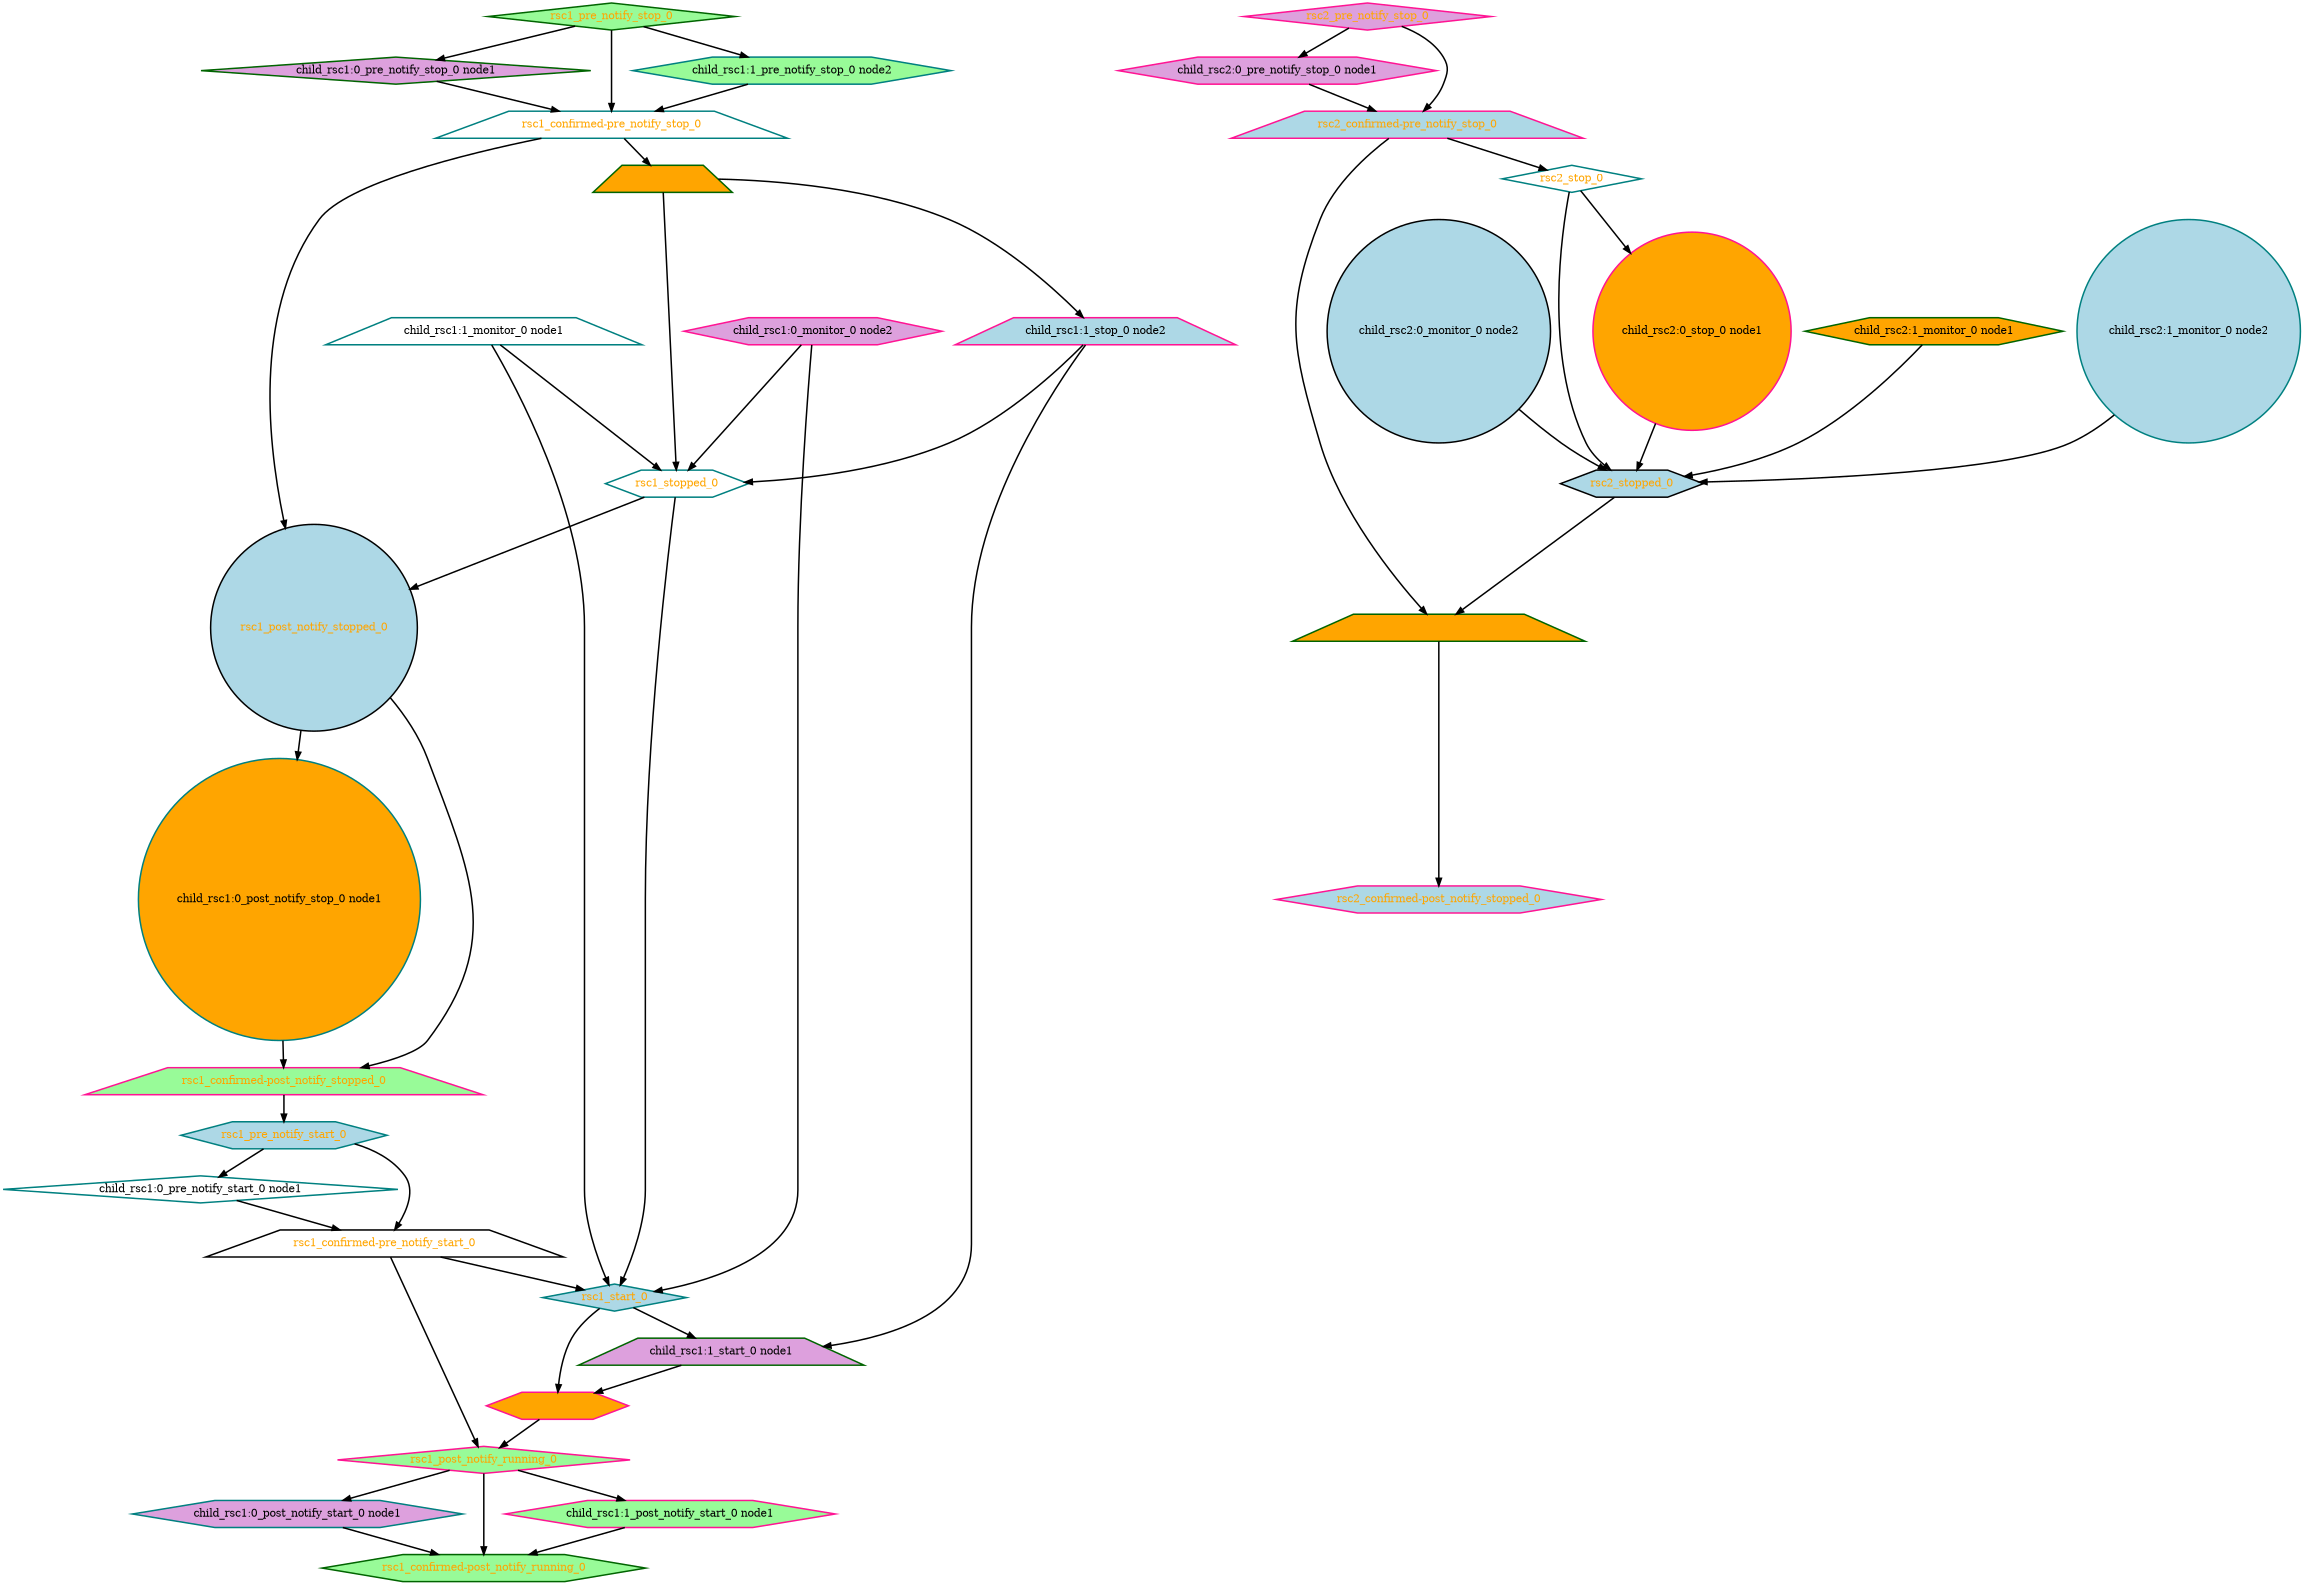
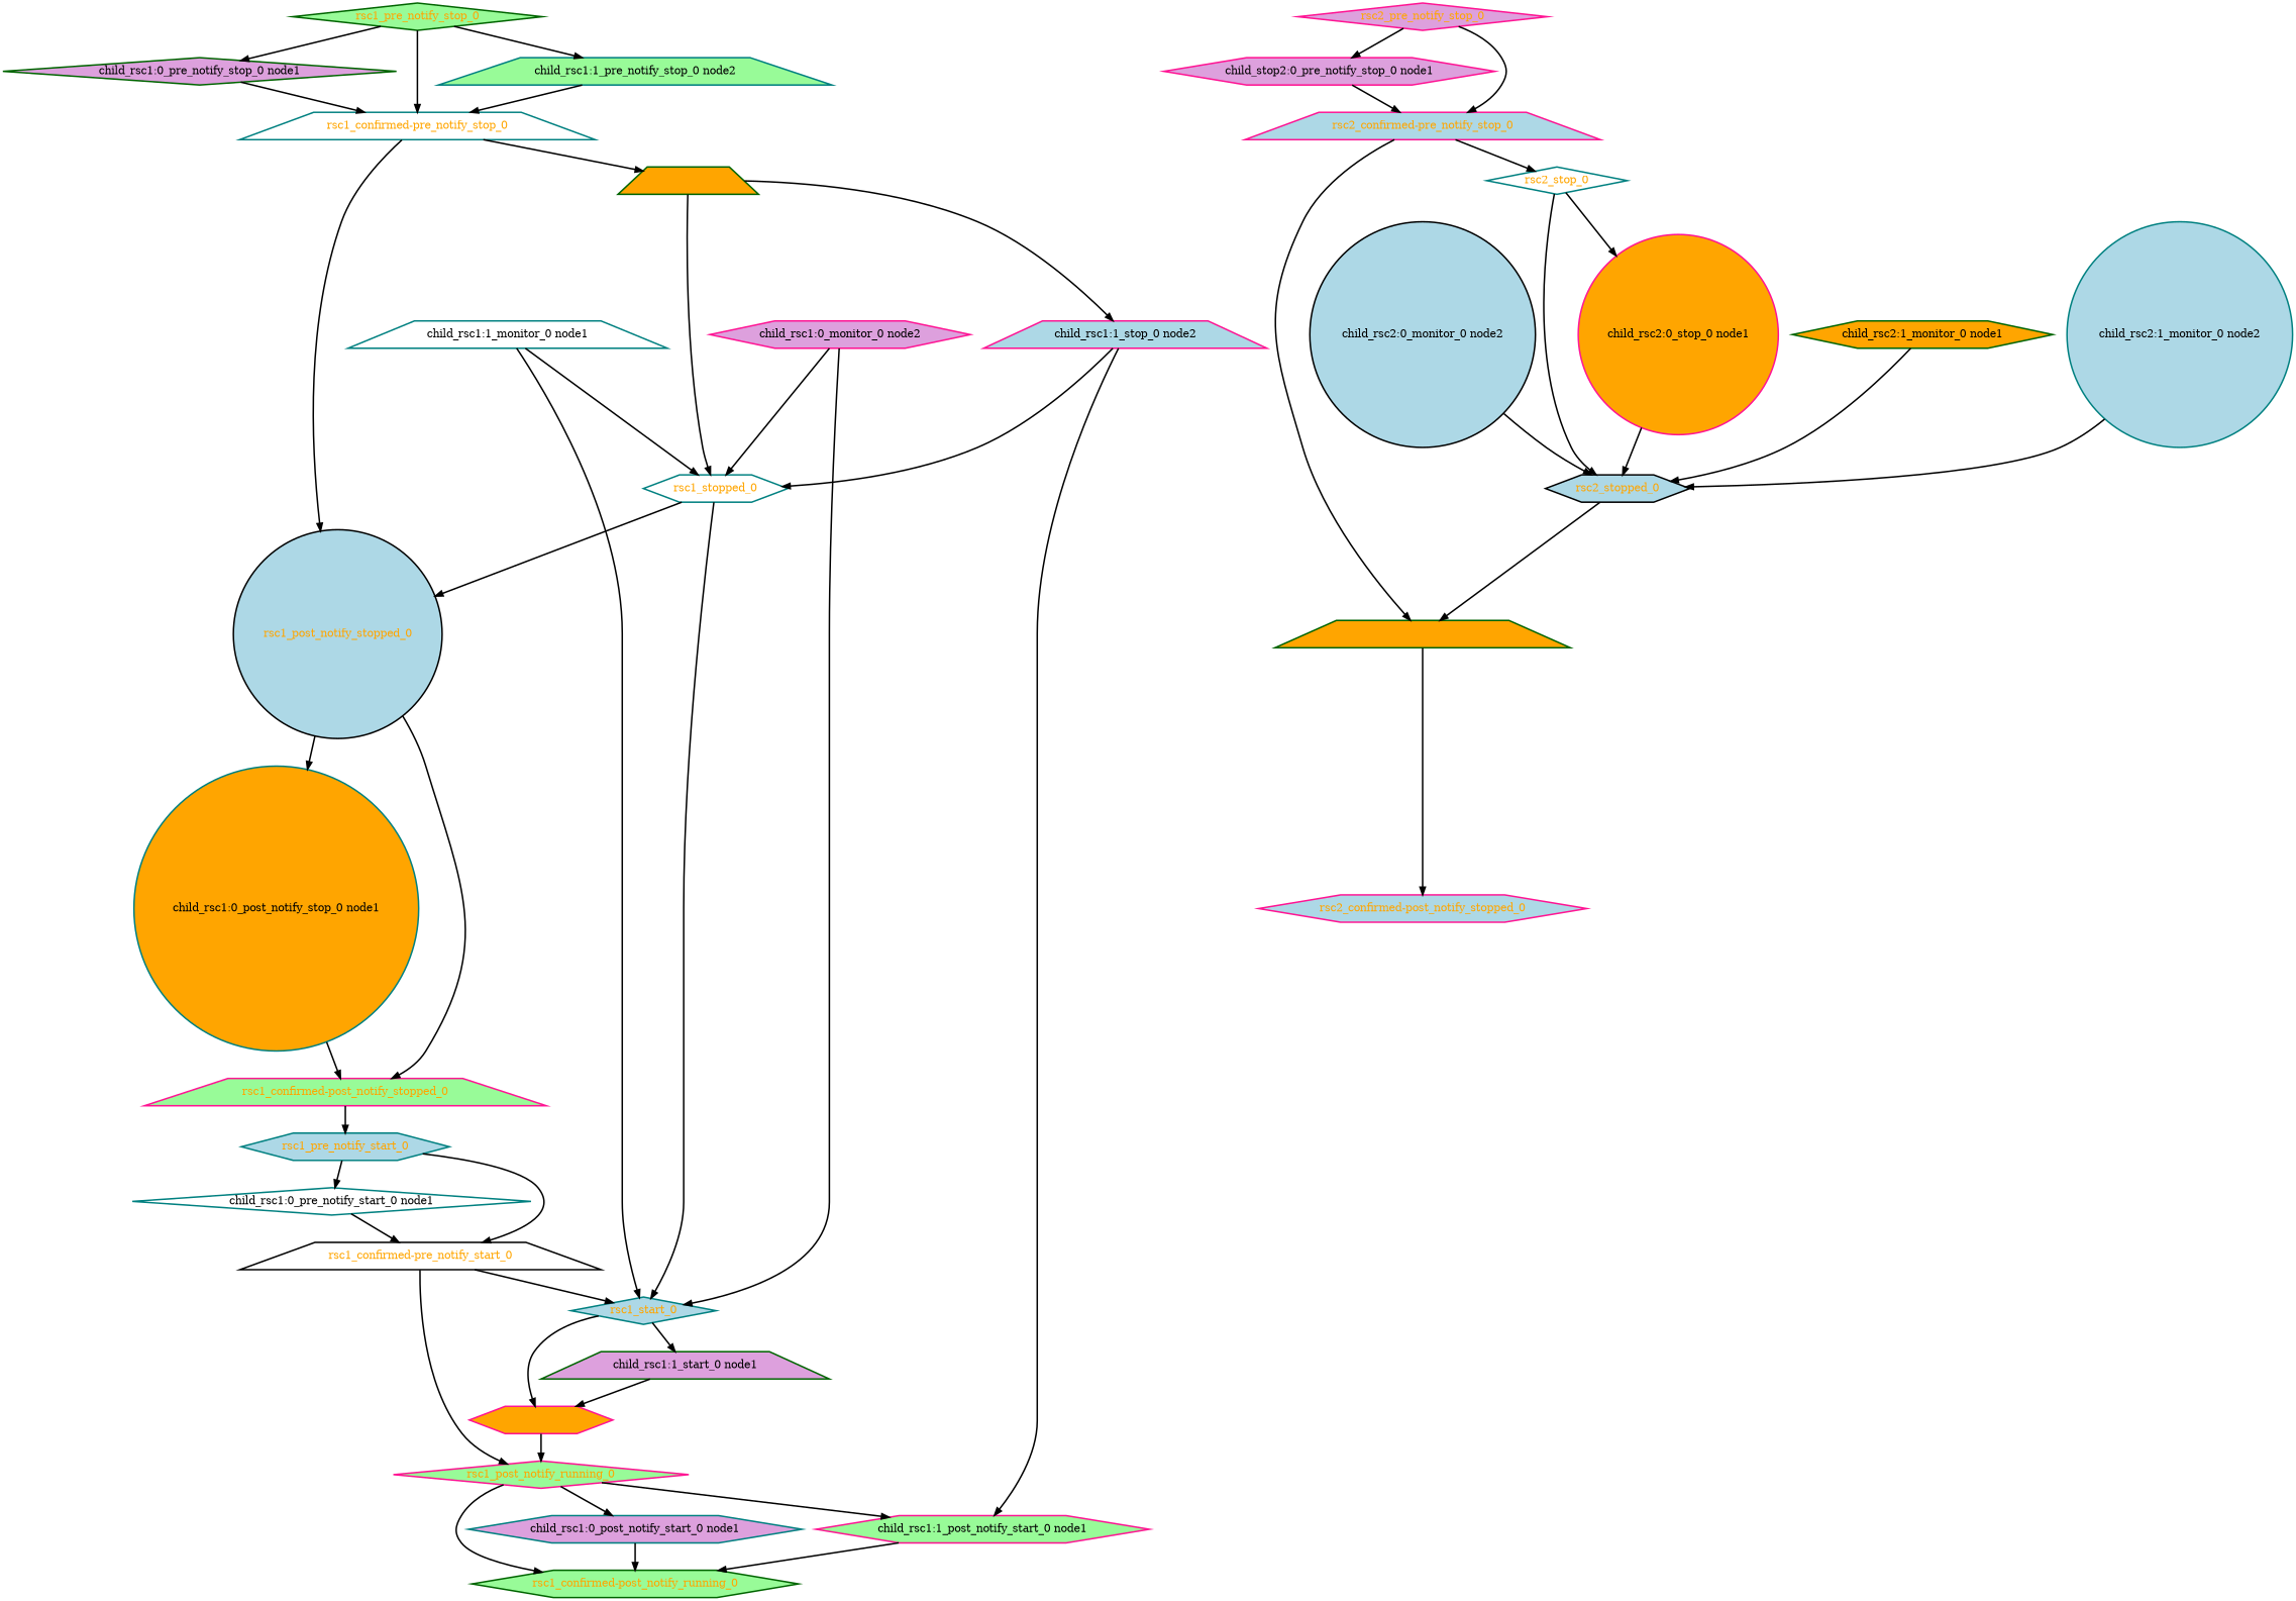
  digraph {
    node [color=deeppink fillcolor=lightblue fontcolor=orange shape=hexagon style="bold,filled"]
    edge [style=bold]
    "child_rsc1:0_monitor_0 node2" [fillcolor=plum fontcolor=black]
    rsc1_start_0 [color=teal shape=diamond]
    rsc1_stopped_0 [color=teal fillcolor=white]
    "child_rsc1:1_start_0 node1" [color=darkgreen fillcolor=plum fontcolor=black shape=trapezium]
    rsc1_running_0 [fillcolor=orange]
    rsc1_post_notify_stopped_0 [color=black shape=circle]
    rsc1_post_notify_running_0 [fillcolor=palegreen shape=diamond]
    "child_rsc1:0_post_notify_stop_0 node1" [color=teal fillcolor=orange fontcolor=black shape=circle]
    "rsc1_confirmed-post_notify_stopped_0" [fillcolor=palegreen shape=trapezium]
    "child_rsc1:0_post_notify_start_0 node1" [color=teal fillcolor=plum fontcolor=black]
    "rsc1_confirmed-post_notify_running_0" [color=darkgreen fillcolor=palegreen]
    rsc1_pre_notify_start_0 [color=teal]
    "child_rsc1:0_pre_notify_start_0 node1" [color=teal fillcolor=white fontcolor=black shape=diamond]
    "rsc1_confirmed-pre_notify_start_0" [color=black fillcolor=white shape=trapezium]
    "child_rsc1:1_post_notify_start_0 node1" [fillcolor=palegreen fontcolor=black]
    "child_rsc1:0_pre_notify_stop_0 node1" [color=darkgreen fillcolor=plum fontcolor=black shape=diamond]
    "rsc1_confirmed-pre_notify_stop_0" [color=teal fillcolor=white shape=trapezium]
    rsc1_stop_0 [color=darkgreen fillcolor=orange shape=trapezium]
    "child_rsc1:1_stop_0 node2" [fontcolor=black shape=trapezium]
    "child_rsc1:1_monitor_0 node1" [color=teal fillcolor=white fontcolor=black shape=trapezium]
-   "child_rsc1:1_pre_notify_stop_0 node2" [color=teal fillcolor=palegreen fontcolor=black]
+   "child_rsc1:1_pre_notify_stop_0 node2" [color=teal fillcolor=palegreen fontcolor=black shape=trapezium]
    "child_rsc2:0_monitor_0 node2" [color=black fontcolor=black shape=circle]
    rsc2_stopped_0 [color=black]
    rsc2_post_notify_stopped_0 [color=darkgreen fillcolor=orange shape=trapezium]
    "rsc2_confirmed-post_notify_stopped_0"
-   "child_rsc2:0_pre_notify_stop_0 node1" [fillcolor=plum fontcolor=black]
+   "child_rsc2:0_pre_notify_stop_0 node1" [fillcolor=plum fontcolor=black label="child_stop2:0_pre_notify_stop_0 node1"]
    "rsc2_confirmed-pre_notify_stop_0" [shape=trapezium]
    rsc2_stop_0 [color=teal fillcolor=white shape=diamond]
    "child_rsc2:0_stop_0 node1" [fillcolor=orange fontcolor=black shape=circle]
    "child_rsc2:1_monitor_0 node1" [color=darkgreen fillcolor=orange fontcolor=black]
    "child_rsc2:1_monitor_0 node2" [color=teal fontcolor=black shape=circle]
    rsc1_pre_notify_stop_0 [color=darkgreen fillcolor=palegreen shape=diamond]
    rsc2_pre_notify_stop_0 [fillcolor=plum shape=diamond]
    "child_rsc1:0_monitor_0 node2" -> rsc1_start_0
    "child_rsc1:0_monitor_0 node2" -> rsc1_stopped_0
    rsc1_start_0 -> "child_rsc1:1_start_0 node1"
    rsc1_start_0 -> rsc1_running_0
    rsc1_stopped_0 -> rsc1_start_0
    rsc1_stopped_0 -> rsc1_post_notify_stopped_0
    "child_rsc1:1_start_0 node1" -> rsc1_running_0
    rsc1_running_0 -> rsc1_post_notify_running_0
    rsc1_post_notify_stopped_0 -> "child_rsc1:0_post_notify_stop_0 node1"
    rsc1_post_notify_stopped_0 -> "rsc1_confirmed-post_notify_stopped_0"
    rsc1_post_notify_running_0 -> "child_rsc1:0_post_notify_start_0 node1"
    rsc1_post_notify_running_0 -> "rsc1_confirmed-post_notify_running_0"
    rsc1_post_notify_running_0 -> "child_rsc1:1_post_notify_start_0 node1"
    "child_rsc1:0_post_notify_stop_0 node1" -> "rsc1_confirmed-post_notify_stopped_0"
    "rsc1_confirmed-post_notify_stopped_0" -> rsc1_pre_notify_start_0
    "child_rsc1:0_post_notify_start_0 node1" -> "rsc1_confirmed-post_notify_running_0"
    rsc1_pre_notify_start_0 -> "child_rsc1:0_pre_notify_start_0 node1"
    rsc1_pre_notify_start_0 -> "rsc1_confirmed-pre_notify_start_0"
    "child_rsc1:0_pre_notify_start_0 node1" -> "rsc1_confirmed-pre_notify_start_0"
    "rsc1_confirmed-pre_notify_start_0" -> rsc1_start_0
    "rsc1_confirmed-pre_notify_start_0" -> rsc1_post_notify_running_0
    "child_rsc1:1_post_notify_start_0 node1" -> "rsc1_confirmed-post_notify_running_0"
    "child_rsc1:0_pre_notify_stop_0 node1" -> "rsc1_confirmed-pre_notify_stop_0"
    "rsc1_confirmed-pre_notify_stop_0" -> rsc1_post_notify_stopped_0
    "rsc1_confirmed-pre_notify_stop_0" -> rsc1_stop_0
    rsc1_stop_0 -> rsc1_stopped_0
    rsc1_stop_0 -> "child_rsc1:1_stop_0 node2"
    "child_rsc1:1_stop_0 node2" -> rsc1_stopped_0
-   "child_rsc1:1_stop_0 node2" -> "child_rsc1:1_start_0 node1"
+   "child_rsc1:1_stop_0 node2" -> "child_rsc1:1_post_notify_start_0 node1"
    "child_rsc1:1_monitor_0 node1" -> rsc1_start_0
    "child_rsc1:1_monitor_0 node1" -> rsc1_stopped_0
    "child_rsc1:1_pre_notify_stop_0 node2" -> "rsc1_confirmed-pre_notify_stop_0"
    "child_rsc2:0_monitor_0 node2" -> rsc2_stopped_0
    rsc2_stopped_0 -> rsc2_post_notify_stopped_0
    rsc2_post_notify_stopped_0 -> "rsc2_confirmed-post_notify_stopped_0"
    "child_rsc2:0_pre_notify_stop_0 node1" -> "rsc2_confirmed-pre_notify_stop_0"
    "rsc2_confirmed-pre_notify_stop_0" -> rsc2_post_notify_stopped_0
    "rsc2_confirmed-pre_notify_stop_0" -> rsc2_stop_0
    rsc2_stop_0 -> rsc2_stopped_0
    rsc2_stop_0 -> "child_rsc2:0_stop_0 node1"
    "child_rsc2:0_stop_0 node1" -> rsc2_stopped_0
    "child_rsc2:1_monitor_0 node1" -> rsc2_stopped_0
    "child_rsc2:1_monitor_0 node2" -> rsc2_stopped_0
    rsc1_pre_notify_stop_0 -> "child_rsc1:0_pre_notify_stop_0 node1"
    rsc1_pre_notify_stop_0 -> "rsc1_confirmed-pre_notify_stop_0"
    rsc1_pre_notify_stop_0 -> "child_rsc1:1_pre_notify_stop_0 node2"
    rsc2_pre_notify_stop_0 -> "child_rsc2:0_pre_notify_stop_0 node1"
    rsc2_pre_notify_stop_0 -> "rsc2_confirmed-pre_notify_stop_0"
  }
